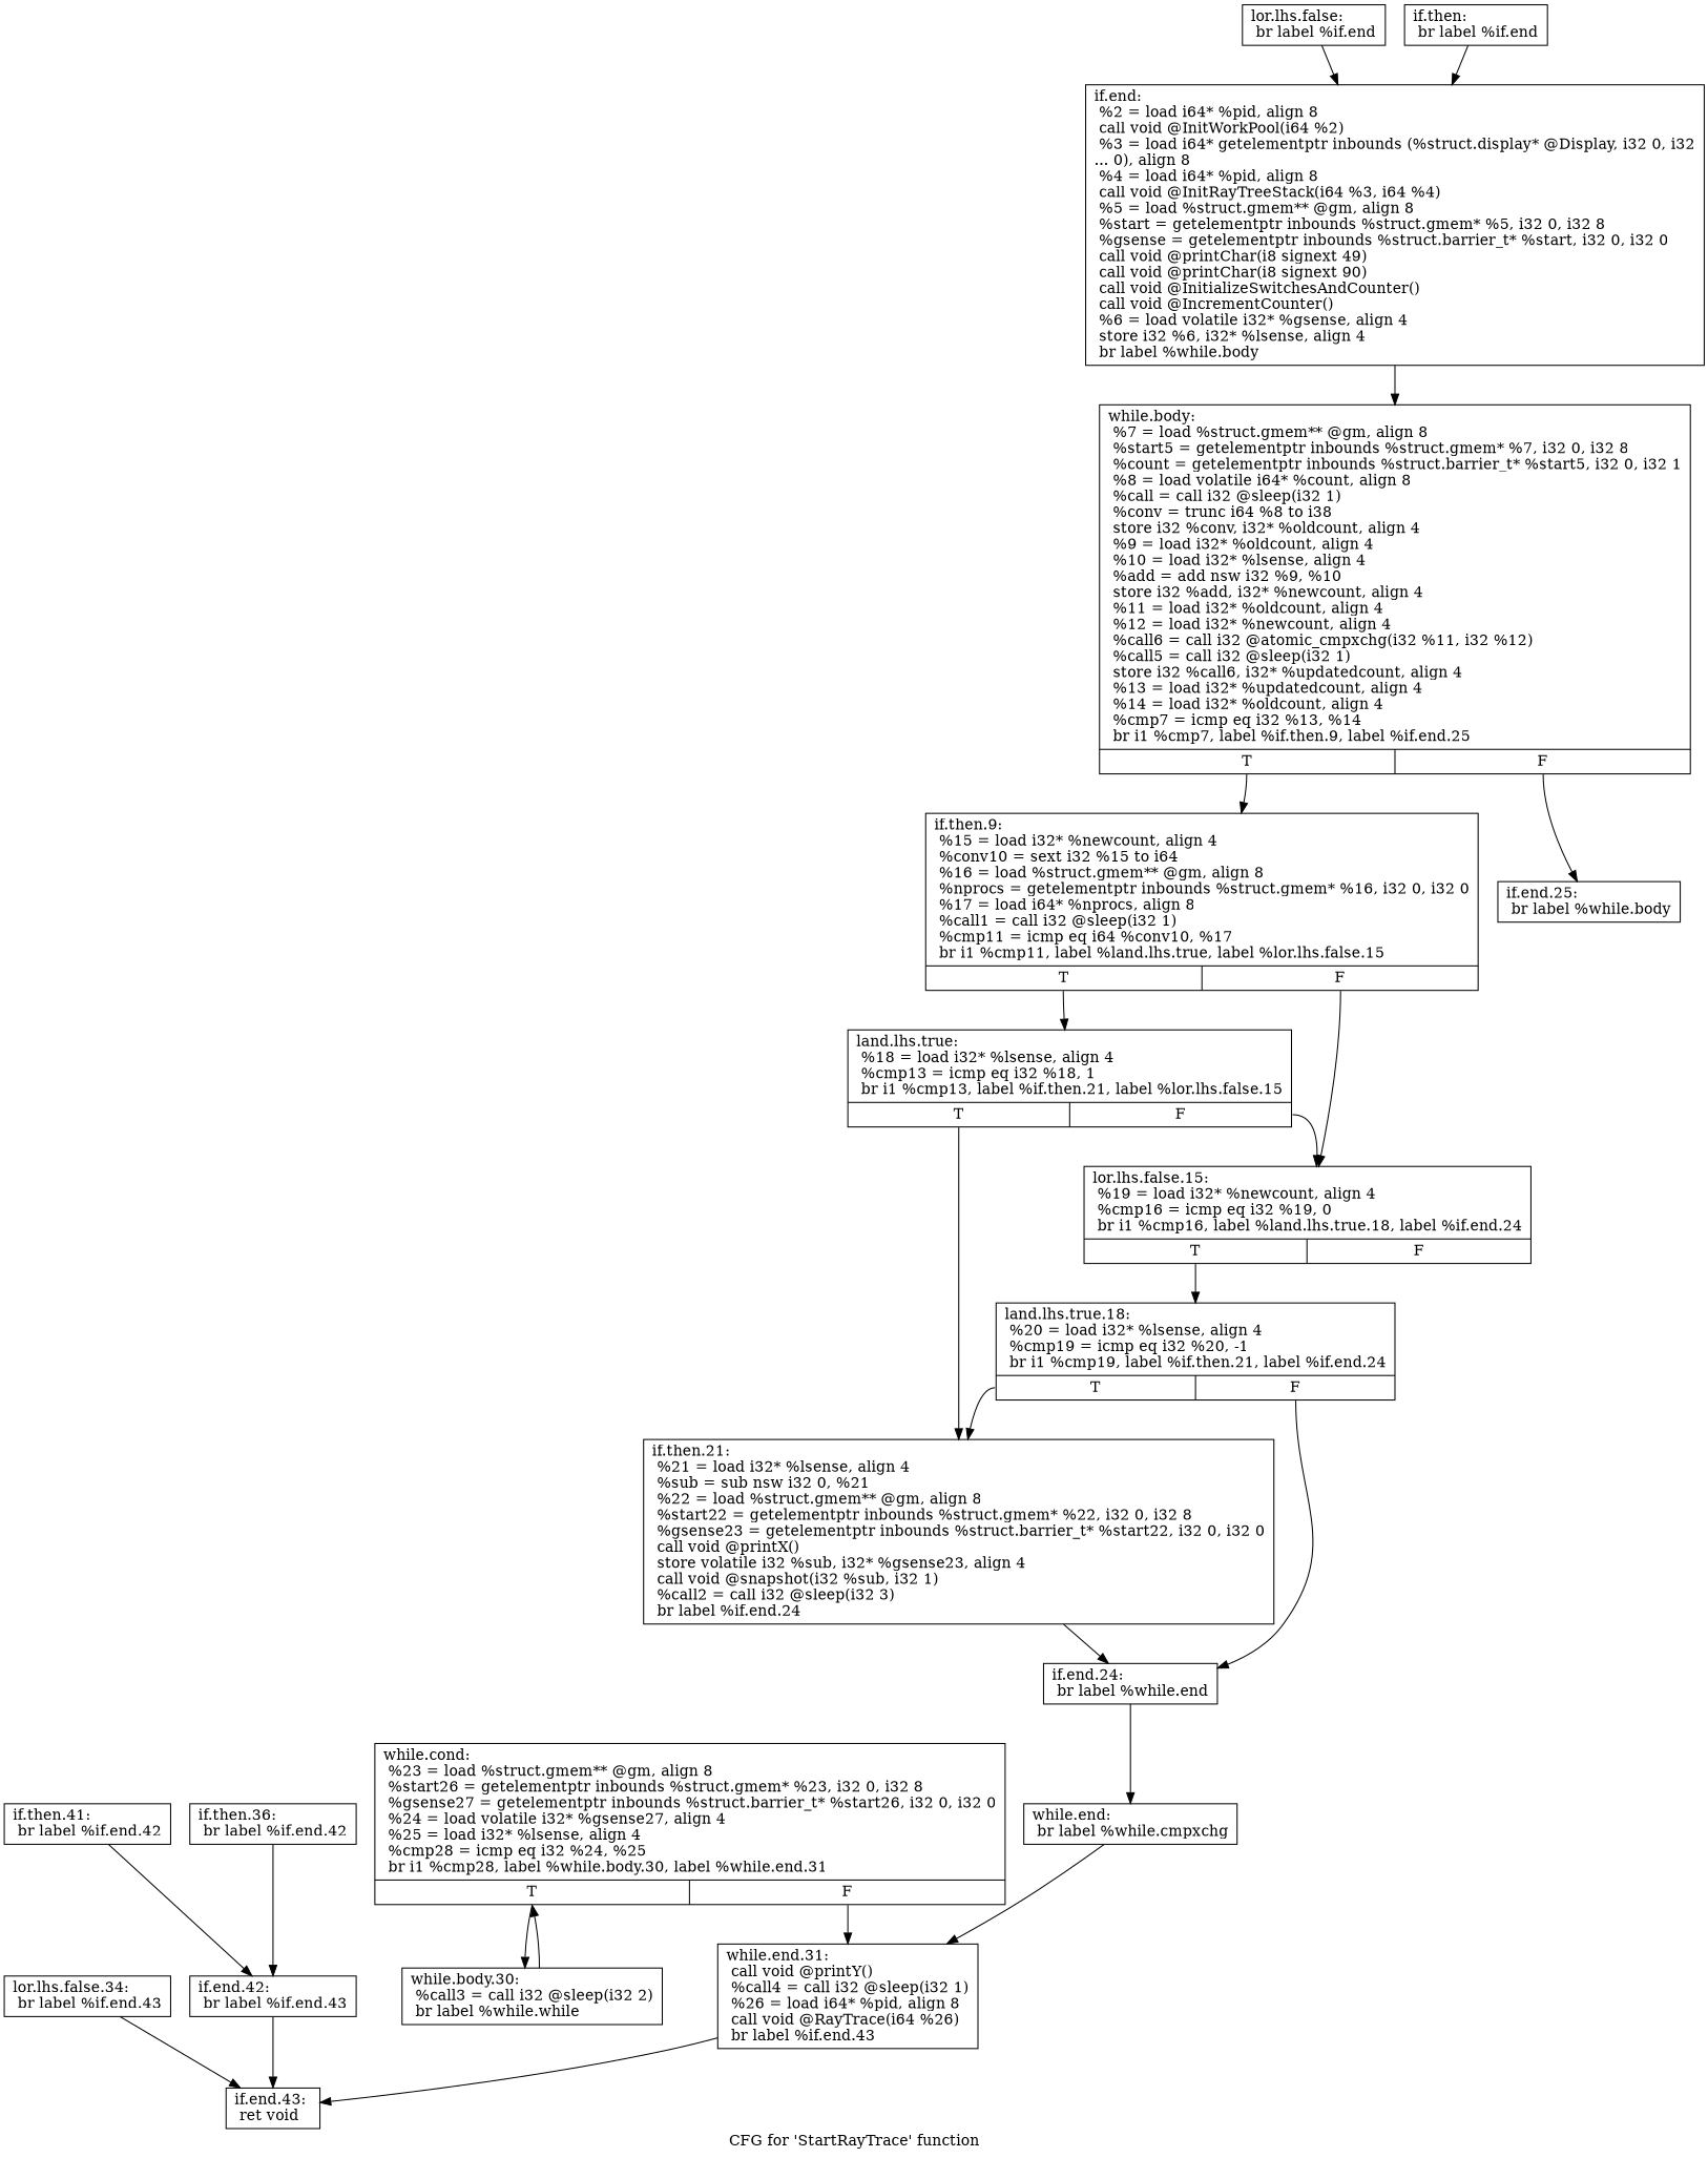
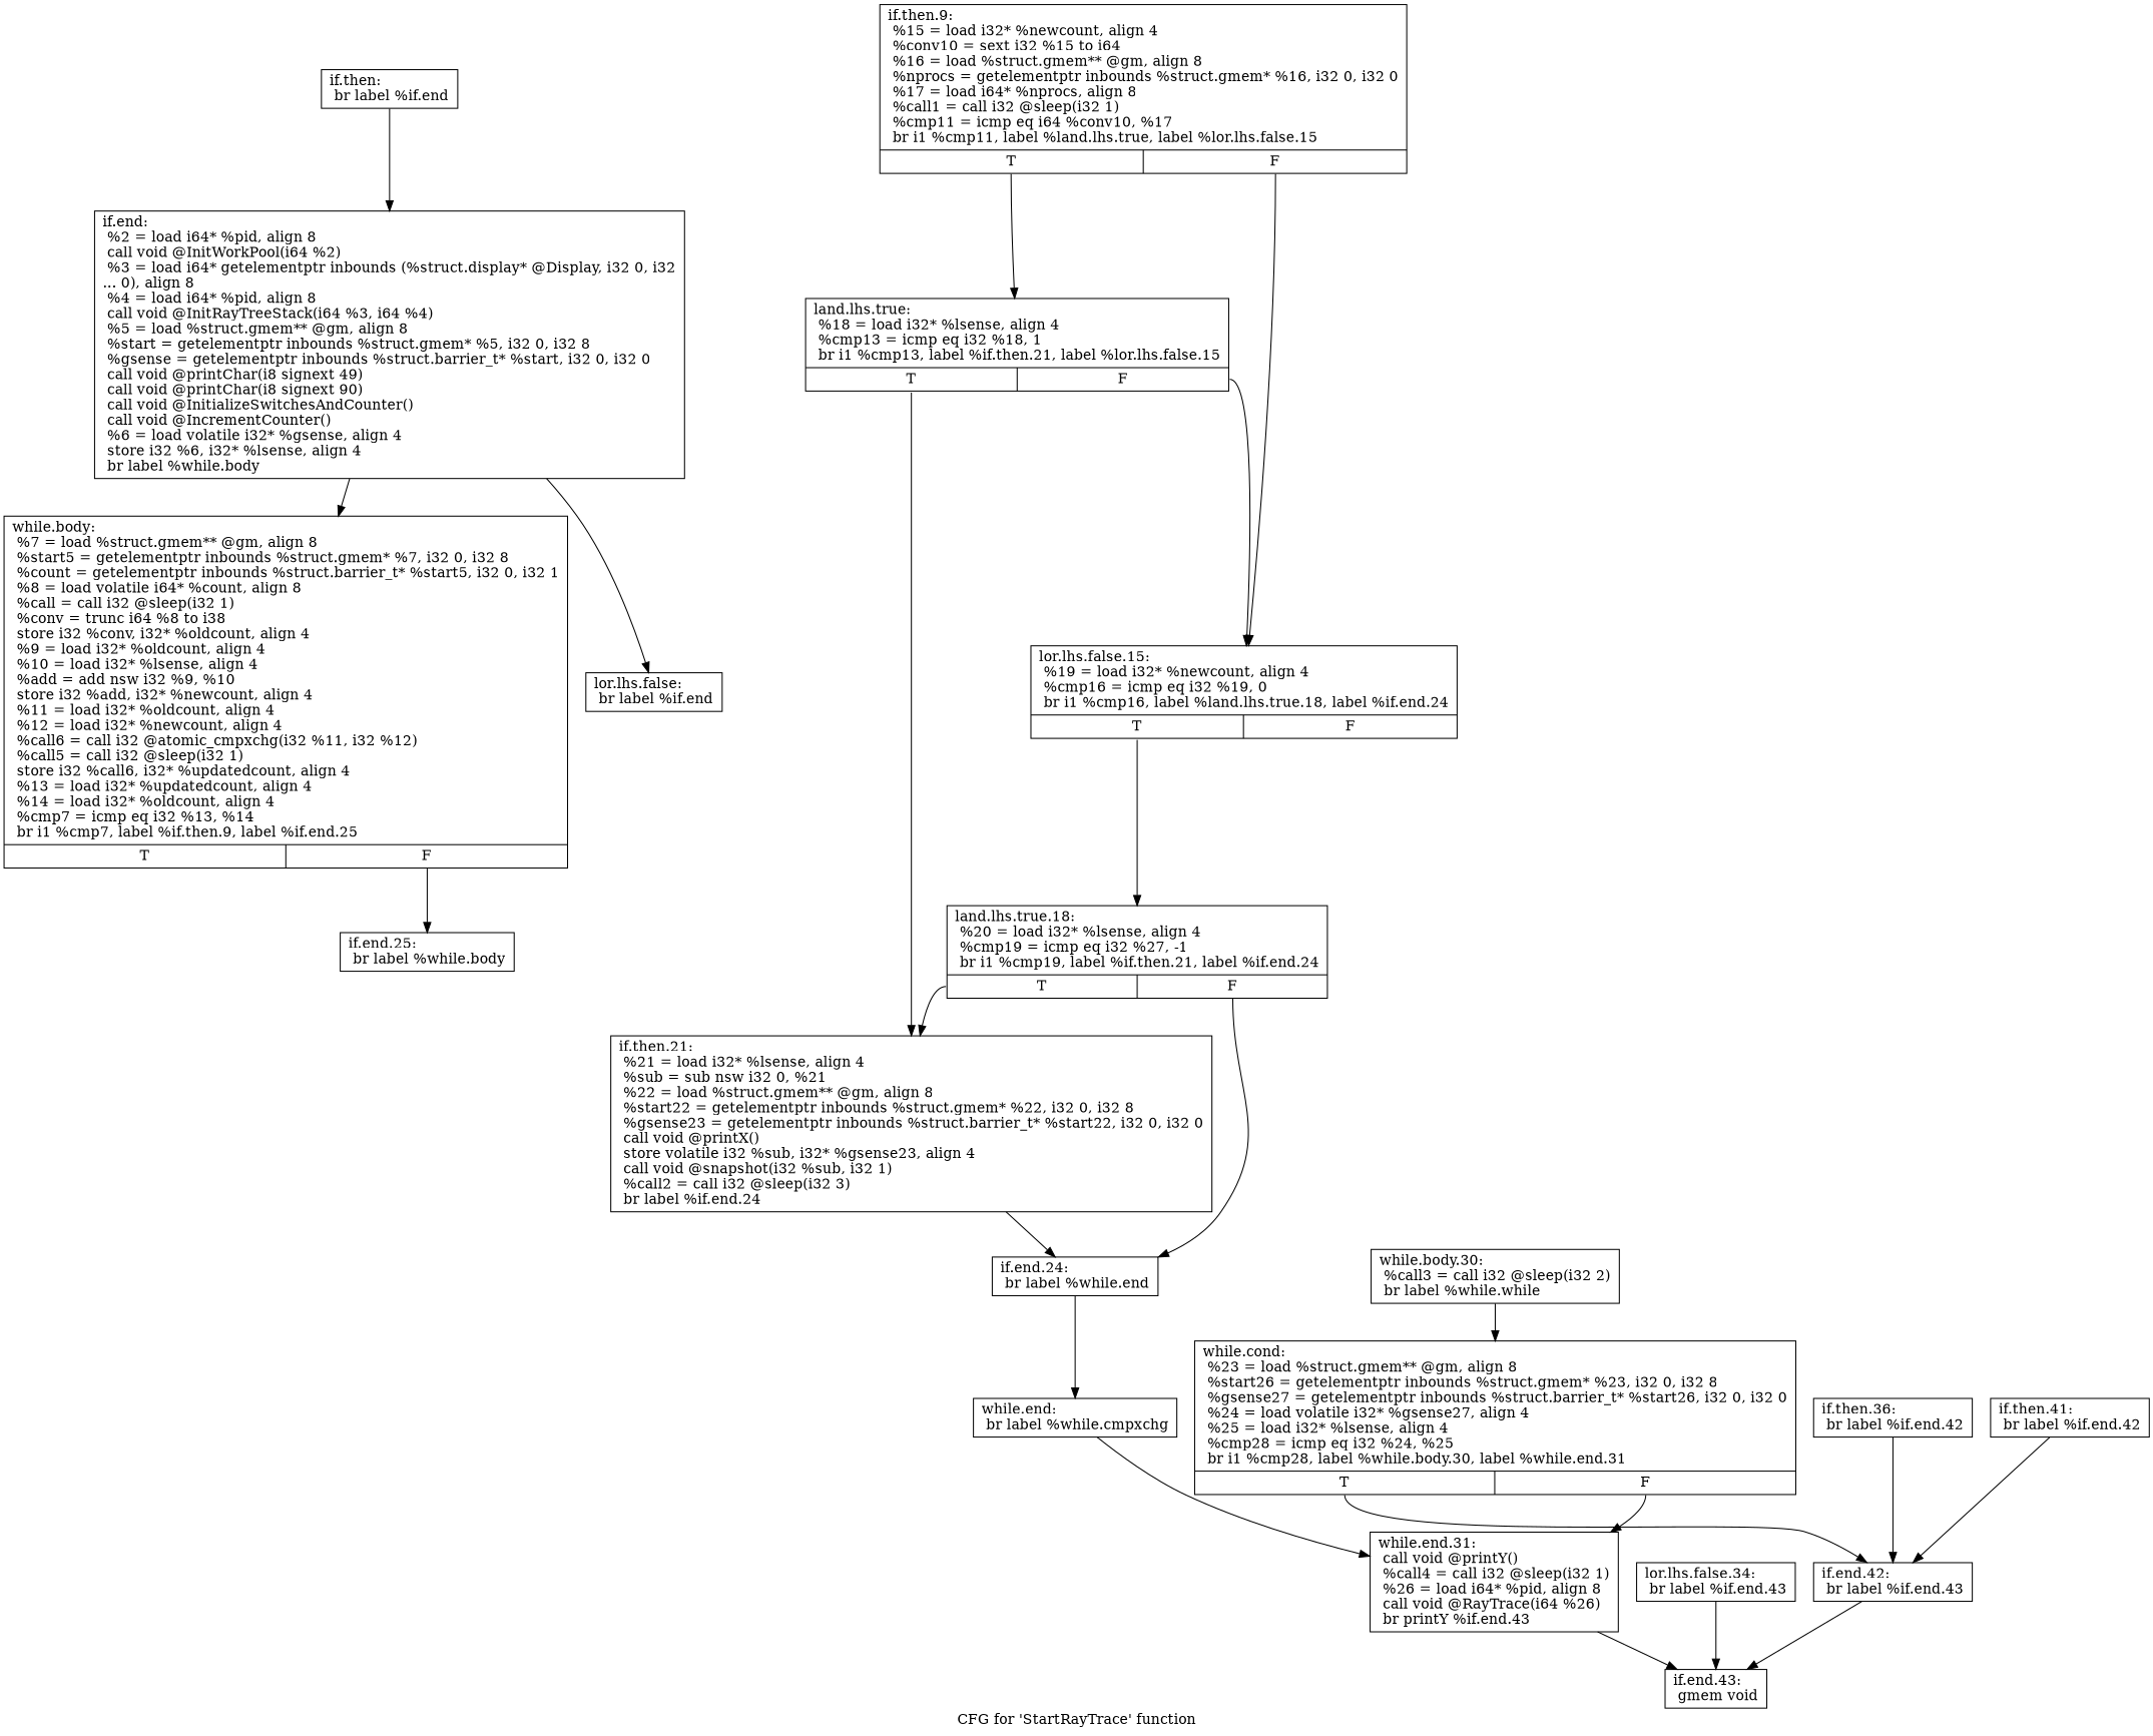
  digraph {
    label="CFG for 'StartRayTrace' function"
    node [shape=record]
    n1 [label="{if.end:                                           \l  %2 = load i64* %pid, align 8\l  call void @InitWorkPool(i64 %2)\l  %3 = load i64* getelementptr inbounds (%struct.display* @Display, i32 0, i32\l... 0), align 8\l  %4 = load i64* %pid, align 8\l  call void @InitRayTreeStack(i64 %3, i64 %4)\l  %5 = load %struct.gmem** @gm, align 8\l  %start = getelementptr inbounds %struct.gmem* %5, i32 0, i32 8\l  %gsense = getelementptr inbounds %struct.barrier_t* %start, i32 0, i32 0\l  call void @printChar(i8 signext 49)\l  call void @printChar(i8 signext 90)\l  call void @InitializeSwitchesAndCounter()\l  call void @IncrementCounter()\l  %6 = load volatile i32* %gsense, align 4\l  store i32 %6, i32* %lsense, align 4\l  br label %while.body\l}"]
    n2 [label="{while.body:                                       \l  %7 = load %struct.gmem** @gm, align 8\l  %start5 = getelementptr inbounds %struct.gmem* %7, i32 0, i32 8\l  %count = getelementptr inbounds %struct.barrier_t* %start5, i32 0, i32 1\l  %8 = load volatile i64* %count, align 8\l  %call = call i32 @sleep(i32 1)\l  %conv = trunc i64 %8 to i38\l  store i32 %conv, i32* %oldcount, align 4\l  %9 = load i32* %oldcount, align 4\l  %10 = load i32* %lsense, align 4\l  %add = add nsw i32 %9, %10\l  store i32 %add, i32* %newcount, align 4\l  %11 = load i32* %oldcount, align 4\l  %12 = load i32* %newcount, align 4\l  %call6 = call i32 @atomic_cmpxchg(i32 %11, i32 %12)\l  %call5 = call i32 @sleep(i32 1)\l  store i32 %call6, i32* %updatedcount, align 4\l  %13 = load i32* %updatedcount, align 4\l  %14 = load i32* %oldcount, align 4\l  %cmp7 = icmp eq i32 %13, %14\l  br i1 %cmp7, label %if.then.9, label %if.end.25\l|{<s0>T|<s1>F}}"]
    n3 [label="{if.then.9:                                        \l  %15 = load i32* %newcount, align 4\l  %conv10 = sext i32 %15 to i64\l  %16 = load %struct.gmem** @gm, align 8\l  %nprocs = getelementptr inbounds %struct.gmem* %16, i32 0, i32 0\l  %17 = load i64* %nprocs, align 8\l  %call1 = call i32 @sleep(i32 1)\l  %cmp11 = icmp eq i64 %conv10, %17\l  br i1 %cmp11, label %land.lhs.true, label %lor.lhs.false.15\l|{<s0>T|<s1>F}}"]
    n4 [label="{if.end.25:                                        \l  br label %while.body\l}"]
    n5 [label="{lor.lhs.false:                                    \l  br label %if.end\l}"]
    n6 [label="{if.then:                                          \l  br label %if.end\l}"]
    n7 [label="{land.lhs.true:                                    \l  %18 = load i32* %lsense, align 4\l  %cmp13 = icmp eq i32 %18, 1\l  br i1 %cmp13, label %if.then.21, label %lor.lhs.false.15\l|{<s0>T|<s1>F}}"]
    n8 [label="{lor.lhs.false.15:                                 \l  %19 = load i32* %newcount, align 4\l  %cmp16 = icmp eq i32 %19, 0\l  br i1 %cmp16, label %land.lhs.true.18, label %if.end.24\l|{<s0>T|<s1>F}}"]
    n9 [label="{if.then.21:                                       \l  %21 = load i32* %lsense, align 4\l  %sub = sub nsw i32 0, %21\l  %22 = load %struct.gmem** @gm, align 8\l  %start22 = getelementptr inbounds %struct.gmem* %22, i32 0, i32 8\l  %gsense23 = getelementptr inbounds %struct.barrier_t* %start22, i32 0, i32 0\l  call void @printX()\l  store volatile i32 %sub, i32* %gsense23, align 4\l  call void @snapshot(i32 %sub, i32 1)\l  %call2 = call i32 @sleep(i32 3)\l  br label %if.end.24\l}"]
-   n10 [label="{land.lhs.true.18:                                 \l  %20 = load i32* %lsense, align 4\l  %cmp19 = icmp eq i32 %20, -1\l  br i1 %cmp19, label %if.then.21, label %if.end.24\l|{<s0>T|<s1>F}}"]
+   n10 [label="{land.lhs.true.18:                                 \l  %20 = load i32* %lsense, align 4\l  %cmp19 = icmp eq i32 %27, -1\l  br i1 %cmp19, label %if.then.21, label %if.end.24\l|{<s0>T|<s1>F}}"]
    n11 [label="{if.end.24:                                        \l  br label %while.end\l}"]
    n12 [label="{while.end:                                        \l  br label %while.cmpxchg\l}"]
-   n13 [label="{while.end.31:                                     \l  call void @printY()\l  %call4 = call i32 @sleep(i32 1)\l  %26 = load i64* %pid, align 8\l  call void @RayTrace(i64 %26)\l  br label %if.end.43\l}"]
+   n13 [label="{while.end.31:                                     \l  call void @printY()\l  %call4 = call i32 @sleep(i32 1)\l  %26 = load i64* %pid, align 8\l  call void @RayTrace(i64 %26)\l  br printY %if.end.43\l}"]
    n14 [label="{while.cond:                                       \l  %23 = load %struct.gmem** @gm, align 8\l  %start26 = getelementptr inbounds %struct.gmem* %23, i32 0, i32 8\l  %gsense27 = getelementptr inbounds %struct.barrier_t* %start26, i32 0, i32 0\l  %24 = load volatile i32* %gsense27, align 4\l  %25 = load i32* %lsense, align 4\l  %cmp28 = icmp eq i32 %24, %25\l  br i1 %cmp28, label %while.body.30, label %while.end.31\l|{<s0>T|<s1>F}}"]
    n15 [label="{while.body.30:                                    \l  %call3 = call i32 @sleep(i32 2)\l  br label %while.while\l}"]
-   n16 [label="{if.end.43:                                        \l  ret void\l}"]
+   n16 [label="{if.end.43:                                        \l  gmem void\l}"]
    n17 [label="{lor.lhs.false.34:                                 \l  br label %if.end.43\l}"]
    n18 [label="{if.then.36:                                       \l  br label %if.end.42\l}"]
    n19 [label="{if.end.42:                                        \l  br label %if.end.43\l}"]
    n20 [label="{if.then.41:                                       \l  br label %if.end.42\l}"]
    n1 -> n2
-   n2 -> n3 [tailport=s0]
    n2 -> n4 [tailport=s1]
    n3 -> n7 [tailport=s0]
    n3 -> n8 [tailport=s1]
-   n5 -> n1
+   n1 -> n5
    n6 -> n1
    n7 -> n8 [tailport=s1]
    n7 -> n9 [tailport=s0]
    n8 -> n10 [tailport=s0]
    n9 -> n11
    n10 -> n9 [tailport=s0]
    n10 -> n11 [tailport=s1]
    n11 -> n12
    n12 -> n13
    n13 -> n16
    n14 -> n13 [tailport=s1]
-   n14 -> n15 [tailport=s0]
+   n14 -> n19 [tailport=s0]
    n15 -> n14
    n17 -> n16
    n18 -> n19
    n19 -> n16
    n20 -> n19
  }
